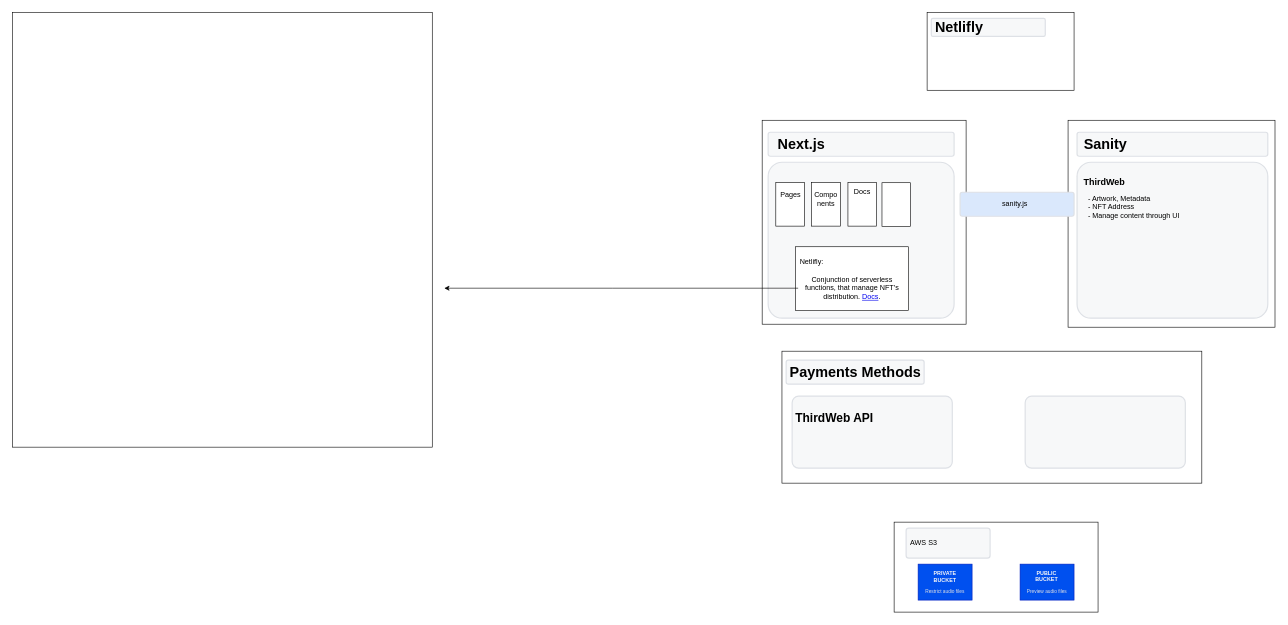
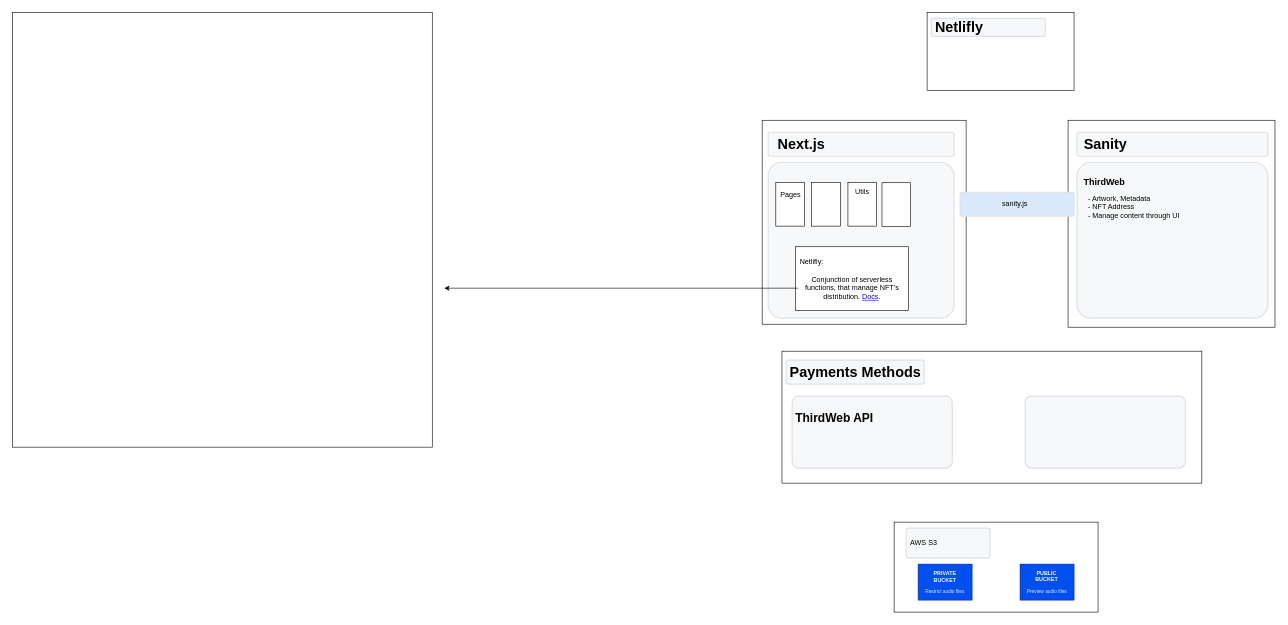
  <mxCell id="0" />
  <mxCell id="1" parent="0" />
  <mxCell id="2" value="cap" style="whiteSpace=wrap;html=1;aspect=fixed;" parent="1" vertex="1"><mxGeometry x="1270" y="200" width="340" height="340" as="geometry" /></mxCell>
  <mxCell id="3" value="" style="whiteSpace=wrap;html=1;aspect=fixed;" parent="1" vertex="1"><mxGeometry x="1780" y="200" width="345" height="345" as="geometry" /></mxCell>
  <mxCell id="4" value="" style="rounded=1;arcSize=9;fillColor=#F7F8F9;align=left;spacingLeft=5;strokeColor=#DEE1E6;html=1;strokeWidth=2;fontSize=12" parent="1" vertex="1"><mxGeometry x="1280" y="220" width="310" height="40" as="geometry" /></mxCell>
  <mxCell id="5" value="&lt;span style=&quot;color: rgba(0, 0, 0, 0); font-family: monospace; font-size: 0px;&quot;&gt;%3CmxGraphModel%3E%3Croot%3E%3CmxCell%20id%3D%220%22%2F%3E%3CmxCell%20id%3D%221%22%20parent%3D%220%22%2F%3E%3CmxCell%20id%3D%222%22%20value%3D%22Next.js%22%20style%3D%22text%3BstrokeColor%3Dnone%3BfillColor%3Dnone%3Bhtml%3D1%3BfontSize%3D24%3BfontStyle%3D1%3BverticalAlign%3Dmiddle%3Balign%3Dcenter%3B%22%20vertex%3D%221%22%20parent%3D%221%22%3E%3CmxGeometry%20x%3D%2245%22%20y%3D%22290%22%20width%3D%22100%22%20height%3D%2240%22%20as%3D%22geometry%22%2F%3E%3C%2FmxCell%3E%3C%2Froot%3E%3C%2FmxGraphModel%3E&lt;/span&gt;" style="rounded=1;arcSize=9;fillColor=#F7F8F9;align=left;spacingLeft=5;strokeColor=#DEE1E6;html=1;strokeWidth=2;fontSize=12" parent="1" vertex="1"><mxGeometry x="1795" y="220" width="318" height="40" as="geometry" /></mxCell>
  <mxCell id="6" value="&amp;nbsp; &amp;nbsp; &amp;nbsp; &amp;nbsp; &amp;nbsp; &amp;nbsp; &amp;nbsp; &amp;nbsp; &amp;nbsp; &amp;nbsp;sanity.js" style="rounded=1;arcSize=9;fillColor=#dae8fc;align=left;spacingLeft=5;strokeColor=#DEE1E6;html=1;strokeWidth=2;fontSize=12;" parent="1" vertex="1"><mxGeometry x="1600" y="320" width="190" height="40" as="geometry" /></mxCell>
  <mxCell id="7" value="" style="rounded=0;whiteSpace=wrap;html=1;" parent="1" vertex="1"><mxGeometry x="1490" y="870" width="340" height="150" as="geometry" /></mxCell>
  <mxCell id="8" value="AWS S3" style="rounded=1;arcSize=9;fillColor=#F7F8F9;align=left;spacingLeft=5;strokeColor=#DEE1E6;html=1;strokeWidth=2;fontSize=12" parent="1" vertex="1"><mxGeometry x="1510" y="880" width="140" height="50" as="geometry" /></mxCell>
  <mxCell id="9" value="" style="rounded=0;whiteSpace=wrap;html=1;labelBackgroundColor=#EDEDED;fillColor=#0050ef;fontColor=#ffffff;strokeColor=#001DBC;" parent="1" vertex="1"><mxGeometry x="1530" y="940" width="90" height="60" as="geometry" /></mxCell>
  <mxCell id="10" value="" style="rounded=0;whiteSpace=wrap;html=1;labelBackgroundColor=#EDEDED;fillColor=#0050ef;fontColor=#ffffff;strokeColor=#001DBC;" parent="1" vertex="1"><mxGeometry x="1700" y="940" width="90" height="60" as="geometry" /></mxCell>
  <mxCell id="11" value="&lt;b style=&quot;font-size: 9px;&quot;&gt;&lt;font style=&quot;font-size: 9px;&quot;&gt;PRIVATE&lt;/font&gt;&lt;/b&gt;&lt;div style=&quot;font-size: 9px;&quot;&gt;&lt;b&gt;&lt;font style=&quot;font-size: 9px;&quot;&gt;BUCKET&lt;/font&gt;&lt;/b&gt;&lt;/div&gt;" style="text;html=1;align=center;verticalAlign=middle;whiteSpace=wrap;rounded=0;fontColor=#F7F7F7;" parent="1" vertex="1"><mxGeometry x="1545" y="945" width="60" height="30" as="geometry" /></mxCell>
  <mxCell id="12" value="&lt;div style=&quot;font-size: 9px;&quot;&gt;&lt;div&gt;&lt;b&gt;PUBLIC&lt;/b&gt;&lt;/div&gt;&lt;div&gt;&lt;b&gt;BUCKET&lt;/b&gt;&lt;/div&gt;&lt;/div&gt;" style="text;html=1;align=center;verticalAlign=middle;whiteSpace=wrap;rounded=0;fontColor=#F7F7F7;" parent="1" vertex="1"><mxGeometry x="1727.5" y="950" width="32.5" height="20" as="geometry" /></mxCell>
  <mxCell id="13" value="" style="rounded=0;whiteSpace=wrap;html=1;" parent="1" vertex="1"><mxGeometry x="1303" y="585" width="700" height="220" as="geometry" /></mxCell>
  <mxCell id="14" value="&lt;font color=&quot;#e3e3e3&quot; style=&quot;font-size: 8px;&quot;&gt;Restrict audio files&lt;/font&gt;" style="text;html=1;align=center;verticalAlign=middle;whiteSpace=wrap;rounded=0;" parent="1" vertex="1"><mxGeometry x="1525" y="970" width="100" height="30" as="geometry" /></mxCell>
  <mxCell id="15" value="&lt;font color=&quot;#e3e3e3&quot;&gt;&lt;span style=&quot;font-size: 8px;&quot;&gt;Preview audio files&lt;/span&gt;&lt;/font&gt;" style="text;html=1;align=center;verticalAlign=middle;whiteSpace=wrap;rounded=0;" parent="1" vertex="1"><mxGeometry x="1695" y="970" width="100" height="30" as="geometry" /></mxCell>
  <mxCell id="16" value="" style="rounded=1;arcSize=9;fillColor=#F7F8F9;align=left;spacingLeft=5;strokeColor=#DEE1E6;html=1;strokeWidth=2;fontSize=12" parent="1" vertex="1"><mxGeometry x="1795" y="270" width="318" height="260" as="geometry" /></mxCell>
  <mxCell id="17" value="&lt;font style=&quot;font-size: 15px;&quot;&gt;ThirdWeb&lt;/font&gt;" style="text;strokeColor=none;fillColor=none;html=1;fontSize=24;fontStyle=1;verticalAlign=middle;align=center;" parent="1" vertex="1"><mxGeometry x="1790" y="280" width="100" height="40" as="geometry" /></mxCell>
  <mxCell id="18" value="&lt;div style=&quot;text-align: justify;&quot;&gt;&lt;span style=&quot;background-color: initial;&quot;&gt;- Artwork, Metadata&lt;/span&gt;&lt;/div&gt;&lt;div style=&quot;text-align: justify;&quot;&gt;- NFT Address&lt;/div&gt;&lt;div style=&quot;text-align: justify;&quot;&gt;- Manage content through UI&lt;/div&gt;" style="text;html=1;align=center;verticalAlign=middle;whiteSpace=wrap;rounded=0;" parent="1" vertex="1"><mxGeometry x="1810" y="280" width="160" height="130" as="geometry" /></mxCell>
  <mxCell id="19" value="" style="rounded=1;arcSize=9;fillColor=#F7F8F9;align=left;spacingLeft=5;strokeColor=#DEE1E6;html=1;strokeWidth=2;fontSize=12" parent="1" vertex="1"><mxGeometry x="1280" y="270" width="310" height="260" as="geometry" /></mxCell>
  <mxCell id="20" value="" style="rounded=1;arcSize=9;fillColor=#F7F8F9;align=left;spacingLeft=5;strokeColor=#DEE1E6;html=1;strokeWidth=2;fontSize=12" parent="1" vertex="1"><mxGeometry x="1310" y="600" width="230" height="40" as="geometry" /></mxCell>
  <mxCell id="21" value="" style="rounded=0;whiteSpace=wrap;html=1;" parent="1" vertex="1"><mxGeometry x="1545" y="20" width="245" height="130" as="geometry" /></mxCell>
  <mxCell id="22" value="&lt;div&gt;&lt;br&gt;&lt;/div&gt;" style="rounded=1;arcSize=9;fillColor=#F7F8F9;align=left;spacingLeft=5;strokeColor=#DEE1E6;html=1;strokeWidth=2;fontSize=12" parent="1" vertex="1"><mxGeometry x="1552" y="30" width="190" height="30" as="geometry" /></mxCell>
  <mxCell id="23" value="" style="rounded=0;whiteSpace=wrap;html=1;rotation=90;" parent="1" vertex="1"><mxGeometry x="1280" y="316.25" width="73" height="47.5" as="geometry" /></mxCell>
  <mxCell id="24" value="" style="rounded=0;whiteSpace=wrap;html=1;rotation=90;" parent="1" vertex="1"><mxGeometry x="1366.75" y="370" width="106.5" height="188.25" as="geometry" /></mxCell>
  <mxCell id="25" value="" style="rounded=0;whiteSpace=wrap;html=1;rotation=90;" parent="1" vertex="1"><mxGeometry x="1339.88" y="315.63" width="73" height="48.75" as="geometry" /></mxCell>
  <mxCell id="26" value="Next.js" style="text;strokeColor=none;fillColor=none;html=1;fontSize=24;fontStyle=1;verticalAlign=middle;align=center;" parent="1" vertex="1"><mxGeometry x="1285" y="220" width="100" height="40" as="geometry" /></mxCell>
  <mxCell id="27" value="Netlifly" style="text;strokeColor=none;fillColor=none;html=1;fontSize=24;fontStyle=1;verticalAlign=middle;align=center;" parent="1" vertex="1"><mxGeometry x="1548" y="25" width="100" height="40" as="geometry" /></mxCell>
  <mxCell id="28" value="Sanity" style="text;strokeColor=none;fillColor=none;html=1;fontSize=24;fontStyle=1;verticalAlign=middle;align=center;" parent="1" vertex="1"><mxGeometry x="1792" y="220" width="100" height="40" as="geometry" /></mxCell>
  <mxCell id="29" value="Payments Methods" style="text;strokeColor=none;fillColor=none;html=1;fontSize=24;fontStyle=1;verticalAlign=middle;align=center;" parent="1" vertex="1"><mxGeometry x="1375" y="600" width="100" height="40" as="geometry" /></mxCell>
  <mxCell id="30" value="&amp;nbsp; &amp;nbsp; Netlifly:" style="text;html=1;align=center;verticalAlign=middle;whiteSpace=wrap;rounded=0;" parent="1" vertex="1"><mxGeometry x="1316" y="421" width="60" height="30" as="geometry" /></mxCell>
  <mxCell id="31" value="" style="rounded=1;arcSize=9;fillColor=#F7F8F9;align=left;spacingLeft=5;strokeColor=#DEE1E6;html=1;strokeWidth=2;fontSize=12" parent="1" vertex="1"><mxGeometry x="1320" y="660" width="267" height="120" as="geometry" /></mxCell>
  <mxCell id="32" value="&lt;span style=&quot;font-size: 20px;&quot;&gt;ThirdWeb API&lt;/span&gt;" style="text;strokeColor=none;fillColor=none;html=1;fontSize=24;fontStyle=1;verticalAlign=middle;align=center;" parent="1" vertex="1"><mxGeometry x="1339.88" y="675" width="100.12" height="40" as="geometry" /></mxCell>
  <mxCell id="33" value="" style="rounded=1;arcSize=9;fillColor=#F7F8F9;align=left;spacingLeft=5;strokeColor=#DEE1E6;html=1;strokeWidth=2;fontSize=12" parent="1" vertex="1"><mxGeometry x="1708.5" y="660" width="267" height="120" as="geometry" /></mxCell>
  <mxCell id="34" value="Pages" style="text;html=1;align=center;verticalAlign=middle;whiteSpace=wrap;rounded=0;" parent="1" vertex="1"><mxGeometry x="1285" y="310" width="65" height="30" as="geometry" /></mxCell>
- <mxCell id="35" value="Compo&lt;div&gt;nents&lt;/div&gt;" style="text;html=1;align=center;verticalAlign=middle;whiteSpace=wrap;rounded=0;" parent="1" vertex="1"><mxGeometry x="1363.13" y="316.25" width="26.5" height="30" as="geometry" /></mxCell>
  <mxCell id="36" style="edgeStyle=orthogonalEdgeStyle;rounded=0;orthogonalLoop=1;jettySize=auto;html=1;" edge="1" parent="1" source="37"><mxGeometry relative="1" as="geometry"><mxPoint x="740" y="480" as="targetPoint" /><Array as="points"><mxPoint x="1020" y="480" /><mxPoint x="1020" y="480" /></Array></mxGeometry></mxCell>
  <mxCell id="37" value="Conjunction of serverless functions, that manage NFT's distribution. &lt;a href=&quot;https://github.com/TABOU1-NFT/tabou1-design-integration&quot;&gt;Docs&lt;/a&gt;." style="text;html=1;align=center;verticalAlign=middle;whiteSpace=wrap;rounded=0;" parent="1" vertex="1"><mxGeometry x="1330" y="450" width="180" height="60" as="geometry" /></mxCell>
  <mxCell id="38" value="" style="rounded=0;whiteSpace=wrap;html=1;rotation=90;" parent="1" vertex="1"><mxGeometry x="1400.25" y="316.25" width="73" height="47.5" as="geometry" /></mxCell>
- <mxCell id="39" value="Docs" style="text;html=1;align=center;verticalAlign=middle;whiteSpace=wrap;rounded=0;" parent="1" vertex="1"><mxGeometry x="1407" y="310" width="60" height="20" as="geometry" /></mxCell>
+ <mxCell id="39" value="Utils" style="text;html=1;align=center;verticalAlign=middle;whiteSpace=wrap;rounded=0;" parent="1" vertex="1"><mxGeometry x="1407" y="310" width="60" height="20" as="geometry" /></mxCell>
  <mxCell id="40" value="" style="rounded=0;whiteSpace=wrap;html=1;rotation=90;" parent="1" vertex="1"><mxGeometry x="1457" y="316.88" width="73" height="47.5" as="geometry" /></mxCell>
  <mxCell id="41" value="" style="rounded=0;whiteSpace=wrap;html=1;" vertex="1" parent="1"><mxGeometry x="20" y="20" width="700" height="725" as="geometry" /></mxCell>
